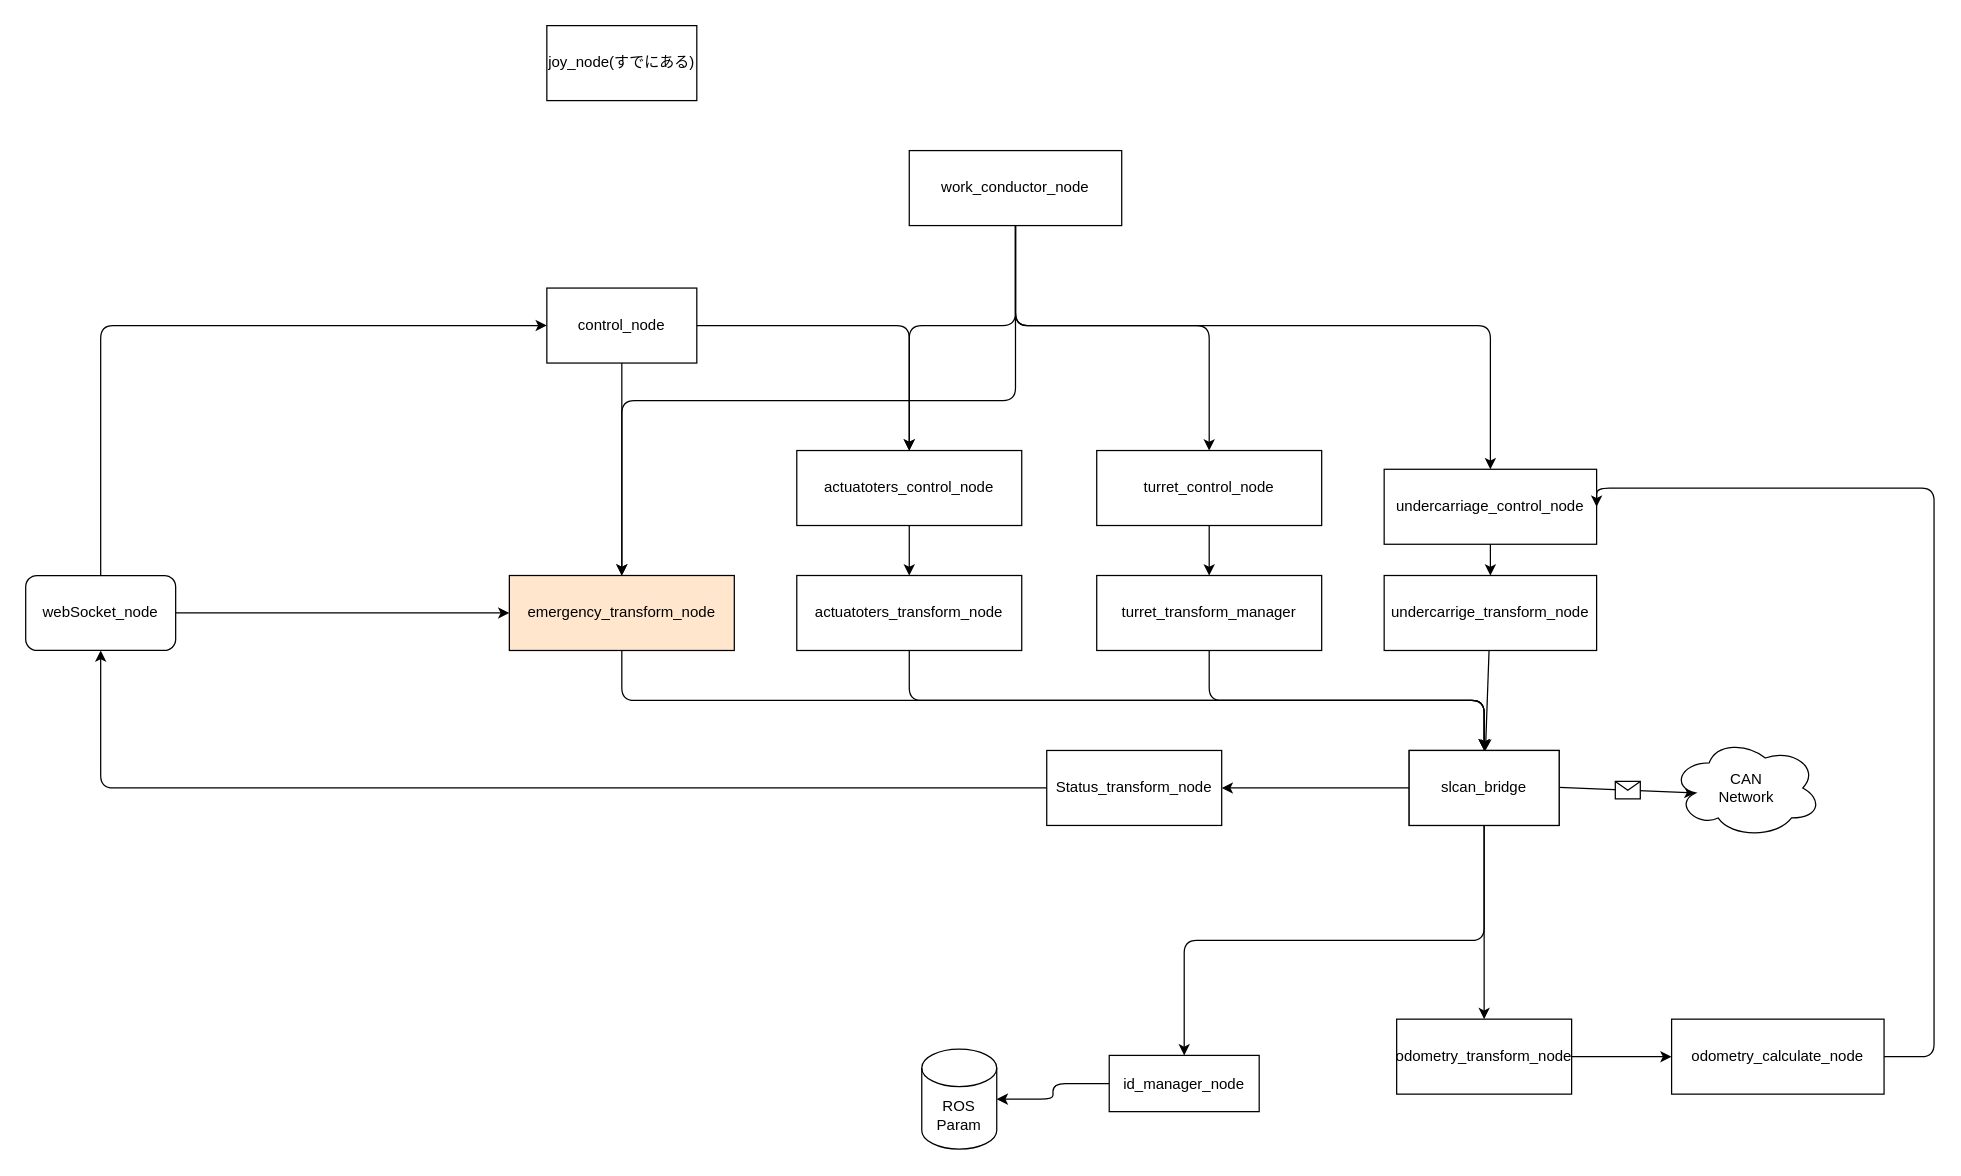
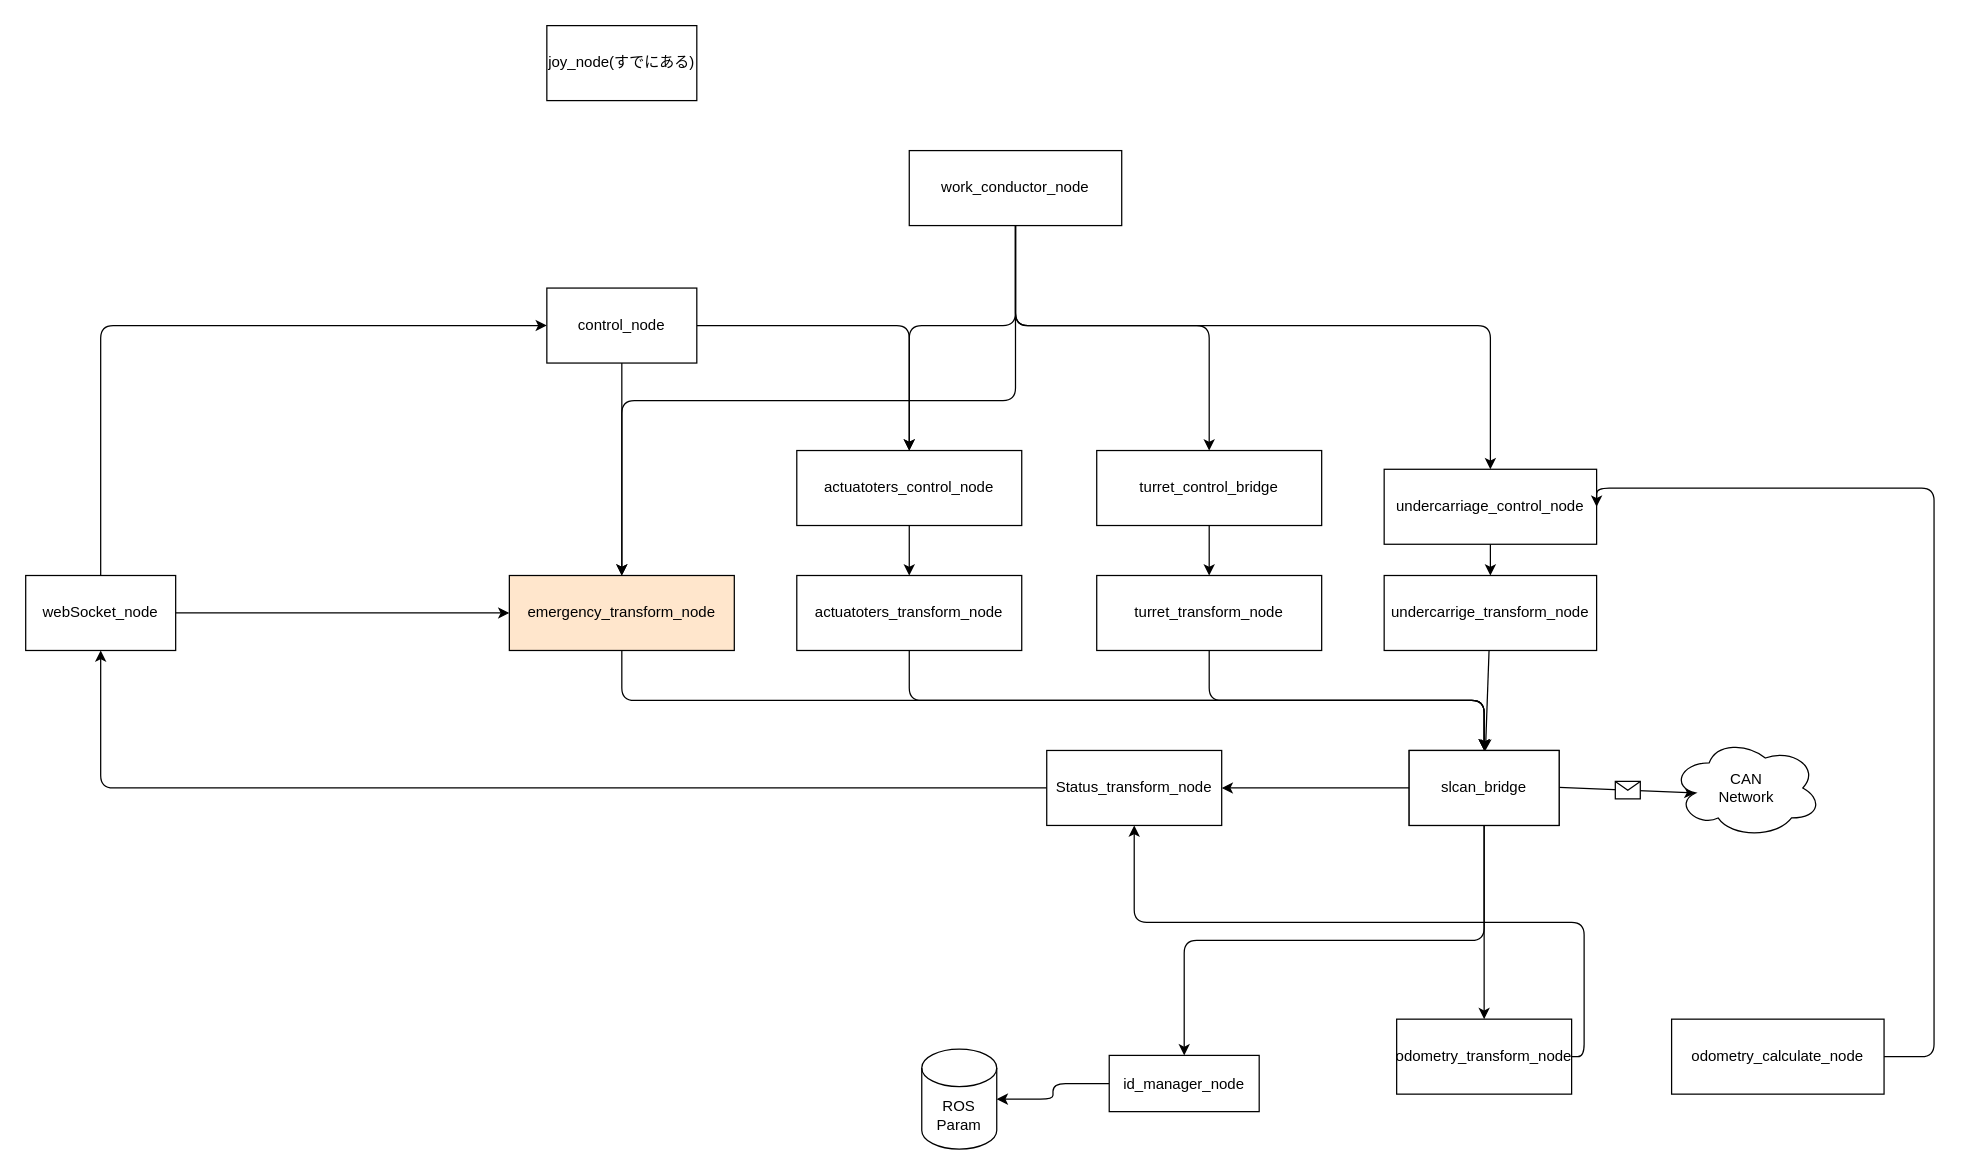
  <mxCell id="0" />
  <mxCell id="1" parent="0" />
  <mxCell id="2" value="slcan_bridge" style="rounded=0;whiteSpace=wrap;html=1;" parent="1" vertex="1"><mxGeometry x="1127" y="600" width="120" height="60" as="geometry" /></mxCell>
  <mxCell id="3" value="" style="endArrow=classic;html=1;entryX=0.16;entryY=0.55;entryDx=0;entryDy=0;entryPerimeter=0;" parent="1" target="5" edge="1"><mxGeometry relative="1" as="geometry"><mxPoint x="1247" y="629.5" as="sourcePoint" /><mxPoint x="1347" y="629.5" as="targetPoint" /></mxGeometry></mxCell>
  <mxCell id="4" value="" style="shape=message;html=1;outlineConnect=0;" parent="3" vertex="1"><mxGeometry width="20" height="14" relative="1" as="geometry"><mxPoint x="-10" y="-7" as="offset" /></mxGeometry></mxCell>
  <mxCell id="5" value="CAN&lt;br&gt;Network" style="ellipse;shape=cloud;whiteSpace=wrap;html=1;" parent="1" vertex="1"><mxGeometry x="1337" y="590" width="120" height="80" as="geometry" /></mxCell>
  <mxCell id="6" value="" style="edgeStyle=none;html=1;" parent="1" source="7" target="10" edge="1"><mxGeometry relative="1" as="geometry" /></mxCell>
  <mxCell id="7" value="undercarrige_transform_node" style="rounded=0;whiteSpace=wrap;html=1;" parent="1" vertex="1"><mxGeometry x="1107" y="460" width="170" height="60" as="geometry" /></mxCell>
  <mxCell id="8" style="edgeStyle=orthogonalEdgeStyle;html=1;exitX=0.5;exitY=1;exitDx=0;exitDy=0;" parent="1" source="10" target="29" edge="1"><mxGeometry relative="1" as="geometry" /></mxCell>
  <mxCell id="9" style="edgeStyle=orthogonalEdgeStyle;html=1;exitX=0.5;exitY=1;exitDx=0;exitDy=0;" parent="1" source="10" target="37" edge="1"><mxGeometry relative="1" as="geometry" /></mxCell>
  <mxCell id="10" value="slcan_bridge" style="rounded=0;whiteSpace=wrap;html=1;" parent="1" vertex="1"><mxGeometry x="1127" y="600" width="120" height="60" as="geometry" /></mxCell>
  <mxCell id="11" value="ROS Param" style="shape=cylinder3;whiteSpace=wrap;html=1;boundedLbl=1;backgroundOutline=1;size=15;" parent="1" vertex="1"><mxGeometry x="737" y="839" width="60" height="80" as="geometry" /></mxCell>
  <mxCell id="12" style="edgeStyle=orthogonalEdgeStyle;html=1;exitX=0.5;exitY=1;exitDx=0;exitDy=0;entryX=0.5;entryY=0;entryDx=0;entryDy=0;" parent="1" source="13" target="10" edge="1"><mxGeometry relative="1" as="geometry" /></mxCell>
- <mxCell id="13" value="turret_transform_manager" style="rounded=0;whiteSpace=wrap;html=1;" parent="1" vertex="1"><mxGeometry x="877" y="460" width="180" height="60" as="geometry" /></mxCell>
+ <mxCell id="13" value="turret_transform_node" style="rounded=0;whiteSpace=wrap;html=1;" parent="1" vertex="1"><mxGeometry x="877" y="460" width="180" height="60" as="geometry" /></mxCell>
  <mxCell id="14" style="edgeStyle=orthogonalEdgeStyle;html=1;exitX=0.5;exitY=1;exitDx=0;exitDy=0;entryX=0.5;entryY=0;entryDx=0;entryDy=0;" parent="1" source="15" target="13" edge="1"><mxGeometry relative="1" as="geometry" /></mxCell>
- <mxCell id="15" value="turret_control_node" style="rounded=0;whiteSpace=wrap;html=1;" parent="1" vertex="1"><mxGeometry x="877" y="360" width="180" height="60" as="geometry" /></mxCell>
+ <mxCell id="15" value="turret_control_bridge" style="rounded=0;whiteSpace=wrap;html=1;" parent="1" vertex="1"><mxGeometry x="877" y="360" width="180" height="60" as="geometry" /></mxCell>
  <mxCell id="16" style="edgeStyle=none;html=1;exitX=0.5;exitY=1;exitDx=0;exitDy=0;entryX=0.5;entryY=0;entryDx=0;entryDy=0;" parent="1" source="17" target="7" edge="1"><mxGeometry relative="1" as="geometry" /></mxCell>
  <mxCell id="17" value="undercarriage_control_node" style="rounded=0;whiteSpace=wrap;html=1;" parent="1" vertex="1"><mxGeometry x="1107" y="375" width="170" height="60" as="geometry" /></mxCell>
  <mxCell id="18" value="" style="endArrow=classic;html=1;exitX=0;exitY=0.5;exitDx=0;exitDy=0;" parent="1" source="10" target="20" edge="1"><mxGeometry width="50" height="50" relative="1" as="geometry"><mxPoint x="997" y="660" as="sourcePoint" /><mxPoint x="967" y="630" as="targetPoint" /></mxGeometry></mxCell>
  <mxCell id="19" style="edgeStyle=orthogonalEdgeStyle;html=1;exitX=0;exitY=0.5;exitDx=0;exitDy=0;entryX=0.5;entryY=1;entryDx=0;entryDy=0;" parent="1" source="20" target="26" edge="1"><mxGeometry relative="1" as="geometry" /></mxCell>
  <mxCell id="20" value="Status_transform_node" style="rounded=0;whiteSpace=wrap;html=1;" parent="1" vertex="1"><mxGeometry x="837" y="600" width="140" height="60" as="geometry" /></mxCell>
  <mxCell id="21" style="edgeStyle=orthogonalEdgeStyle;html=1;exitX=1;exitY=0.5;exitDx=0;exitDy=0;entryX=0.5;entryY=0;entryDx=0;entryDy=0;" parent="1" source="23" target="33" edge="1"><mxGeometry relative="1" as="geometry" /></mxCell>
  <mxCell id="22" style="edgeStyle=orthogonalEdgeStyle;html=1;exitX=0.5;exitY=1;exitDx=0;exitDy=0;entryX=0.5;entryY=0;entryDx=0;entryDy=0;" parent="1" source="23" target="35" edge="1"><mxGeometry relative="1" as="geometry" /></mxCell>
  <mxCell id="23" value="control_node" style="rounded=0;whiteSpace=wrap;html=1;" parent="1" vertex="1"><mxGeometry x="437" y="230" width="120" height="60" as="geometry" /></mxCell>
  <mxCell id="24" style="edgeStyle=orthogonalEdgeStyle;html=1;exitX=0.5;exitY=0;exitDx=0;exitDy=0;entryX=0;entryY=0.5;entryDx=0;entryDy=0;" parent="1" source="26" target="23" edge="1"><mxGeometry relative="1" as="geometry"><mxPoint x="637" y="330" as="targetPoint" /></mxGeometry></mxCell>
  <mxCell id="25" style="edgeStyle=orthogonalEdgeStyle;html=1;exitX=1;exitY=0.5;exitDx=0;exitDy=0;entryX=0;entryY=0.5;entryDx=0;entryDy=0;" parent="1" source="26" target="35" edge="1"><mxGeometry relative="1" as="geometry" /></mxCell>
- <mxCell id="26" value="webSocket_node" style="whiteSpace=wrap;html=1;rounded=1;" parent="1" vertex="1"><mxGeometry x="20" y="460" width="120" height="60" as="geometry" /></mxCell>
+ <mxCell id="26" value="webSocket_node" style="rounded=0;whiteSpace=wrap;html=1;" parent="1" vertex="1"><mxGeometry x="20" y="460" width="120" height="60" as="geometry" /></mxCell>
  <mxCell id="27" value="joy_node(すでにある)" style="rounded=0;whiteSpace=wrap;html=1;" parent="1" vertex="1"><mxGeometry x="437" y="20" width="120" height="60" as="geometry" /></mxCell>
  <mxCell id="28" style="edgeStyle=orthogonalEdgeStyle;html=1;exitX=0;exitY=0.5;exitDx=0;exitDy=0;entryX=1;entryY=0.5;entryDx=0;entryDy=0;entryPerimeter=0;" parent="1" source="29" target="11" edge="1"><mxGeometry relative="1" as="geometry"><mxPoint x="1237" y="884" as="targetPoint" /></mxGeometry></mxCell>
  <mxCell id="29" value="id_manager_node" style="rounded=0;whiteSpace=wrap;html=1;" parent="1" vertex="1"><mxGeometry x="887" y="844" width="120" height="45" as="geometry" /></mxCell>
  <mxCell id="30" style="edgeStyle=orthogonalEdgeStyle;html=1;exitX=0.5;exitY=1;exitDx=0;exitDy=0;entryX=0.5;entryY=0;entryDx=0;entryDy=0;" parent="1" source="31" target="10" edge="1"><mxGeometry relative="1" as="geometry" /></mxCell>
  <mxCell id="31" value="actuatoters_transform_node" style="rounded=0;whiteSpace=wrap;html=1;" parent="1" vertex="1"><mxGeometry x="637" y="460" width="180" height="60" as="geometry" /></mxCell>
  <mxCell id="32" style="edgeStyle=orthogonalEdgeStyle;html=1;exitX=0.5;exitY=1;exitDx=0;exitDy=0;entryX=0.5;entryY=0;entryDx=0;entryDy=0;" parent="1" source="33" target="31" edge="1"><mxGeometry relative="1" as="geometry" /></mxCell>
  <mxCell id="33" value="actuatoters_control_node" style="rounded=0;whiteSpace=wrap;html=1;" parent="1" vertex="1"><mxGeometry x="637" y="360" width="180" height="60" as="geometry" /></mxCell>
  <mxCell id="34" style="edgeStyle=orthogonalEdgeStyle;html=1;exitX=0.5;exitY=1;exitDx=0;exitDy=0;entryX=0.5;entryY=0;entryDx=0;entryDy=0;" parent="1" source="35" target="10" edge="1"><mxGeometry relative="1" as="geometry" /></mxCell>
  <mxCell id="35" value="emergency_transform_node" style="rounded=0;whiteSpace=wrap;html=1;fillColor=#ffe6cc;" parent="1" vertex="1"><mxGeometry x="407" y="460" width="180" height="60" as="geometry" /></mxCell>
- <mxCell id="36" style="edgeStyle=orthogonalEdgeStyle;html=1;exitX=1;exitY=0.5;exitDx=0;exitDy=0;entryX=0;entryY=0.5;entryDx=0;entryDy=0;" edge="1" parent="1" source="37" target="44"><mxGeometry relative="1" as="geometry" /></mxCell>
+ <mxCell id="36" style="edgeStyle=orthogonalEdgeStyle;html=1;exitX=1;exitY=0.5;exitDx=0;exitDy=0;" edge="1" parent="1" source="37" target="20"><mxGeometry relative="1" as="geometry" /></mxCell>
  <mxCell id="37" value="odometry_transform_node" style="rounded=0;whiteSpace=wrap;html=1;" parent="1" vertex="1"><mxGeometry x="1117" y="815" width="140" height="60" as="geometry" /></mxCell>
  <mxCell id="38" style="edgeStyle=orthogonalEdgeStyle;html=1;exitX=0.5;exitY=1;exitDx=0;exitDy=0;entryX=0.5;entryY=0;entryDx=0;entryDy=0;" parent="1" source="42" target="17" edge="1"><mxGeometry relative="1" as="geometry"><Array as="points"><mxPoint x="812" y="260" /><mxPoint x="1192" y="260" /></Array></mxGeometry></mxCell>
  <mxCell id="39" style="edgeStyle=orthogonalEdgeStyle;html=1;exitX=0.5;exitY=1;exitDx=0;exitDy=0;entryX=0.5;entryY=0;entryDx=0;entryDy=0;" edge="1" parent="1" source="42" target="15"><mxGeometry relative="1" as="geometry"><Array as="points"><mxPoint x="812" y="260" /><mxPoint x="967" y="260" /></Array></mxGeometry></mxCell>
  <mxCell id="40" style="edgeStyle=orthogonalEdgeStyle;html=1;exitX=0.5;exitY=1;exitDx=0;exitDy=0;entryX=0.5;entryY=0;entryDx=0;entryDy=0;" edge="1" parent="1" source="42" target="33"><mxGeometry relative="1" as="geometry"><Array as="points"><mxPoint x="812" y="260" /><mxPoint x="727" y="260" /></Array></mxGeometry></mxCell>
  <mxCell id="41" style="edgeStyle=orthogonalEdgeStyle;html=1;exitX=0.5;exitY=1;exitDx=0;exitDy=0;" edge="1" parent="1" source="42" target="35"><mxGeometry relative="1" as="geometry"><Array as="points"><mxPoint x="812" y="320" /><mxPoint x="497" y="320" /></Array></mxGeometry></mxCell>
  <mxCell id="42" value="work_conductor_node" style="rounded=0;whiteSpace=wrap;html=1;" parent="1" vertex="1"><mxGeometry x="727" y="120" width="170" height="60" as="geometry" /></mxCell>
  <mxCell id="43" style="edgeStyle=orthogonalEdgeStyle;html=1;exitX=1;exitY=0.5;exitDx=0;exitDy=0;entryX=1;entryY=0.5;entryDx=0;entryDy=0;" edge="1" parent="1" source="44" target="17"><mxGeometry relative="1" as="geometry"><Array as="points"><mxPoint x="1547" y="845" /><mxPoint x="1547" y="390" /></Array></mxGeometry></mxCell>
  <mxCell id="44" value="odometry_calculate_node" style="rounded=0;whiteSpace=wrap;html=1;" vertex="1" parent="1"><mxGeometry x="1337" y="815" width="170" height="60" as="geometry" /></mxCell>
